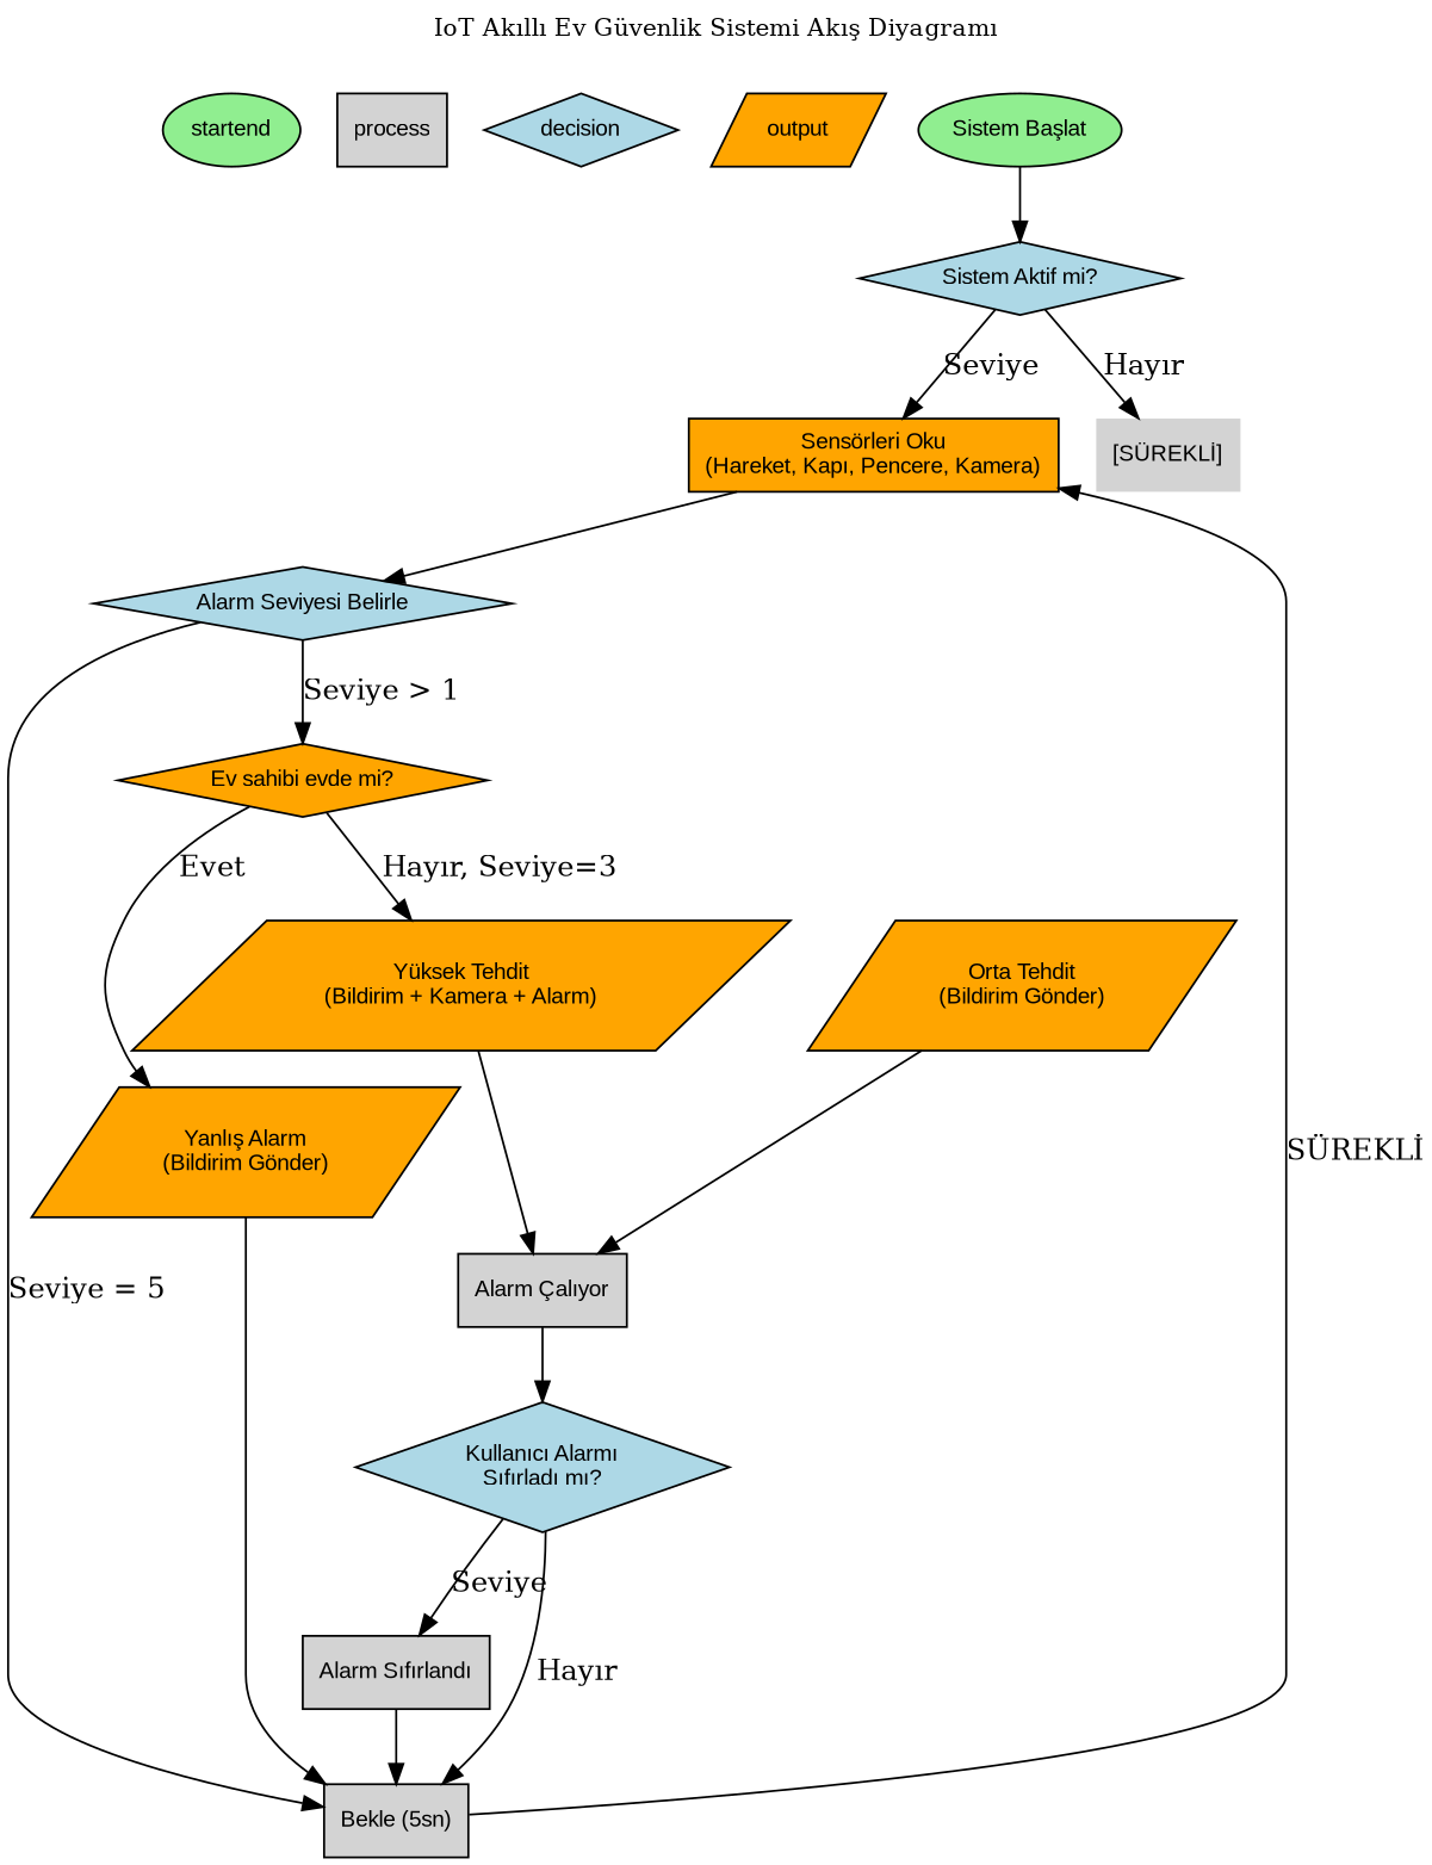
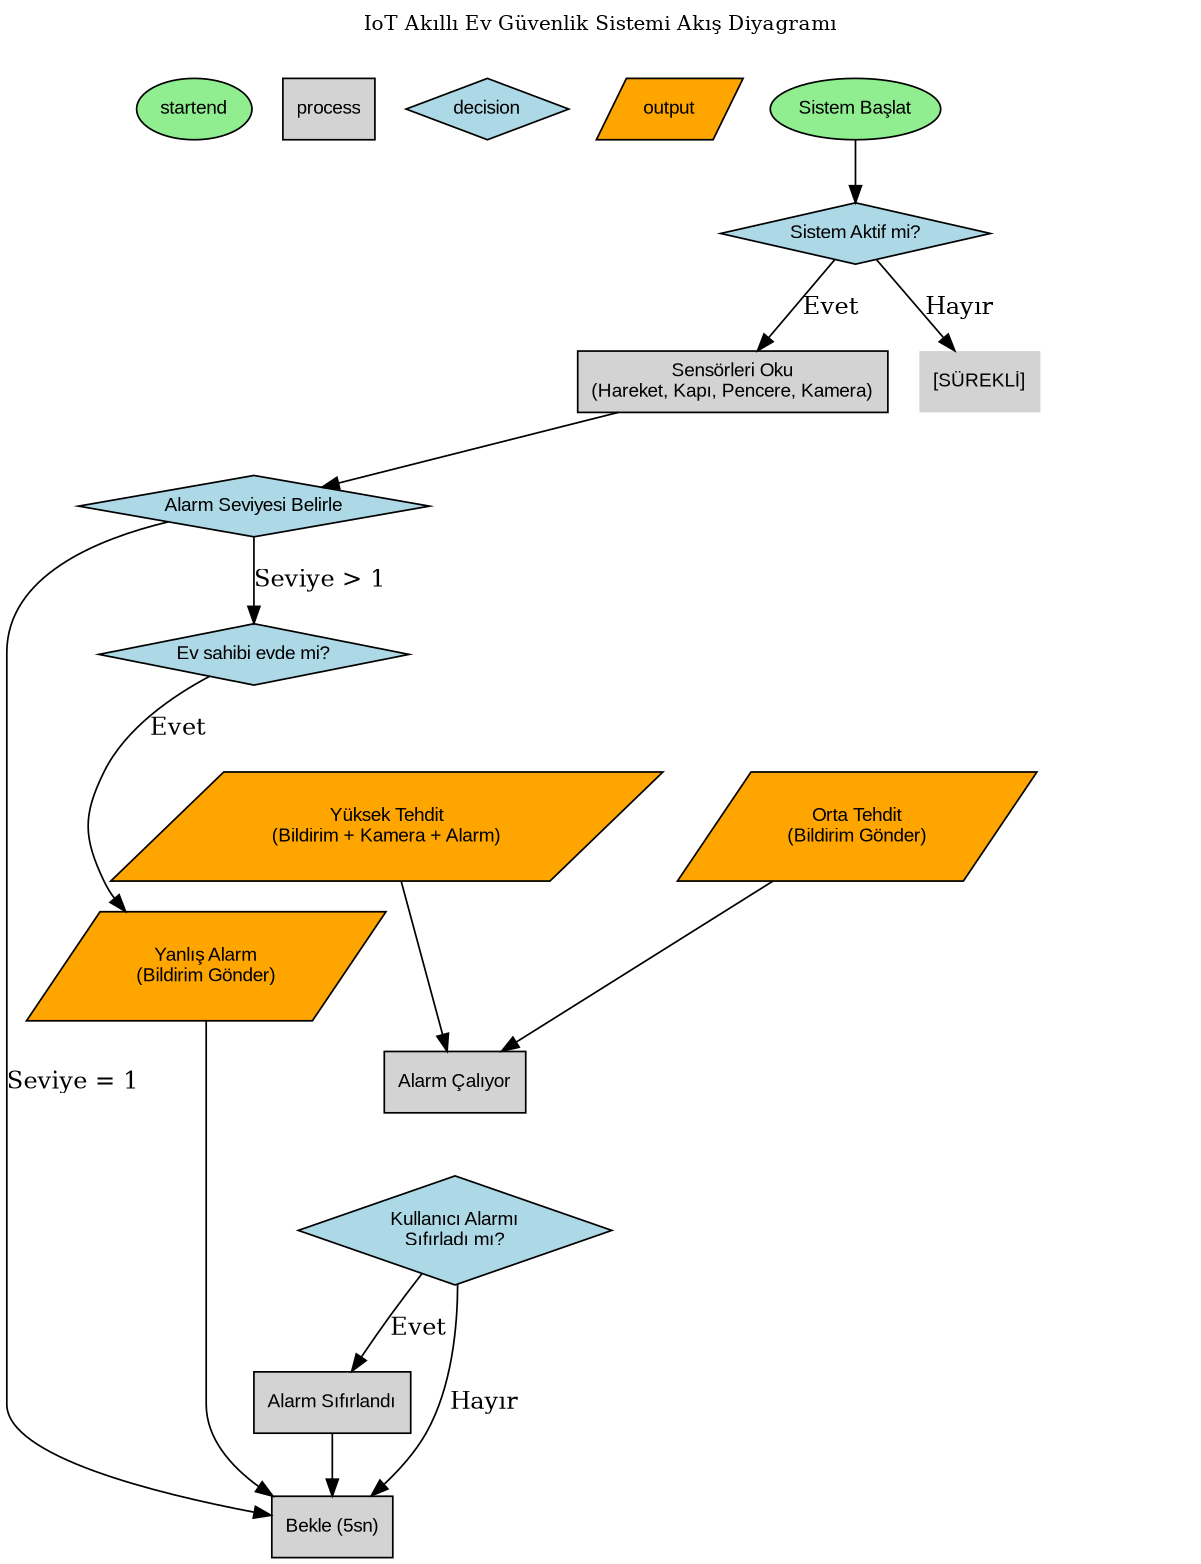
  digraph {
    fontsize=12
    label="IoT Akıllı Ev Güvenlik Sistemi Akış Diyagramı"
    labelloc=t
    rankdir=TB
    node [fillcolor=lightgray fontname=Arial fontsize=11 shape=rectangle style=filled]
    startend [fillcolor=lightgreen shape=oval]
    process
    decision [fillcolor=lightblue shape=diamond]
    output [fillcolor=orange shape=parallelogram]
    n5 [fillcolor=lightgreen label="Sistem Başlat" shape=oval]
    n6 [fillcolor=lightblue label="Sistem Aktif mi?" shape=diamond]
-   n7 [fillcolor=orange label="Sensörleri Oku\n(Hareket, Kapı, Pencere, Kamera)"]
+   n7 [label="Sensörleri Oku\n(Hareket, Kapı, Pencere, Kamera)"]
    n8 [label="[SÜREKLİ]" shape=plaintext fillcolor=""]
    n9 [fillcolor=lightblue label="Alarm Seviyesi Belirle" shape=diamond]
-   n10 [fillcolor=orange label="Ev sahibi evde mi?" shape=diamond]
+   n10 [fillcolor=lightblue label="Ev sahibi evde mi?" shape=diamond]
    n11 [label="Bekle (5sn)"]
    n12 [fillcolor=orange label="Yanlış Alarm\n(Bildirim Gönder)" shape=parallelogram]
    n13 [fillcolor=orange label="Yüksek Tehdit\n(Bildirim + Kamera + Alarm)" shape=parallelogram]
    n14 [fillcolor=orange label="Orta Tehdit\n(Bildirim Gönder)" shape=parallelogram]
    n15 [label="Alarm Çalıyor"]
    n16 [fillcolor=lightblue label="Kullanıcı Alarmı\nSıfırladı mı?" shape=diamond]
    n17 [label="Alarm Sıfırlandı"]
    n5 -> n6
-   n6 -> n7 [label=Seviye]
+   n6 -> n7 [label=Evet]
    n6 -> n8 [label="Hayır"]
    n7 -> n9
    n9 -> n10 [label="Seviye > 1"]
-   n9 -> n11 [label="Seviye = 5"]
+   n9 -> n11 [label="Seviye = 1"]
    n10 -> n12 [label=Evet]
-   n10 -> n13 [label="Hayır, Seviye=3"]
-   n11 -> n7 [label="SÜREKLİ"]
    n12 -> n11
    n13 -> n15
    n14 -> n15
-   n15 -> n16
    n16 -> n11 [label="Hayır"]
-   n16 -> n17 [label=Seviye]
+   n16 -> n17 [label=Evet]
    n17 -> n11
  }
